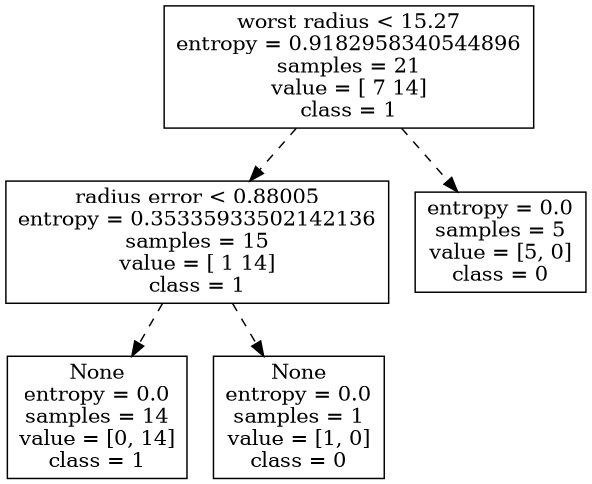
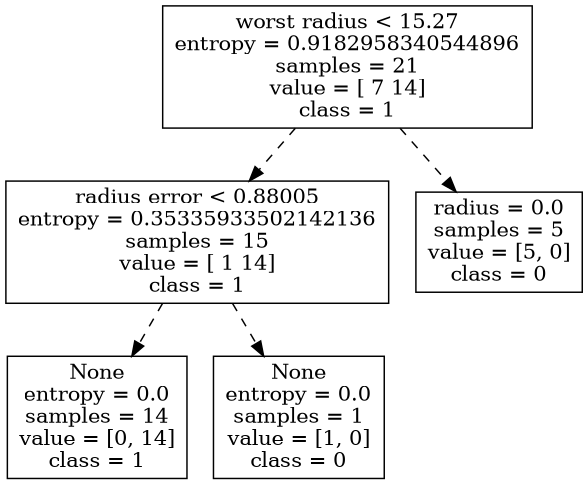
  digraph {
    node [shape=box]
    edge [style=dashed]
    n1 [label="worst radius < 15.27\nentropy = 0.9182958340544896\nsamples = 21\nvalue = [ 7 14]\nclass = 1"]
    n2 [label="radius error < 0.88005\nentropy = 0.35335933502142136\nsamples = 15\nvalue = [ 1 14]\nclass = 1"]
-   n3 [label="entropy = 0.0\nsamples = 5\nvalue = [5, 0]\nclass = 0"]
+   n3 [label="radius = 0.0\nsamples = 5\nvalue = [5, 0]\nclass = 0"]
    n4 [label="None\nentropy = 0.0\nsamples = 14\nvalue = [0, 14]\nclass = 1"]
    n5 [label="None\nentropy = 0.0\nsamples = 1\nvalue = [1, 0]\nclass = 0"]
    n1 -> n2
    n1 -> n3
    n2 -> n4
    n2 -> n5
  }
